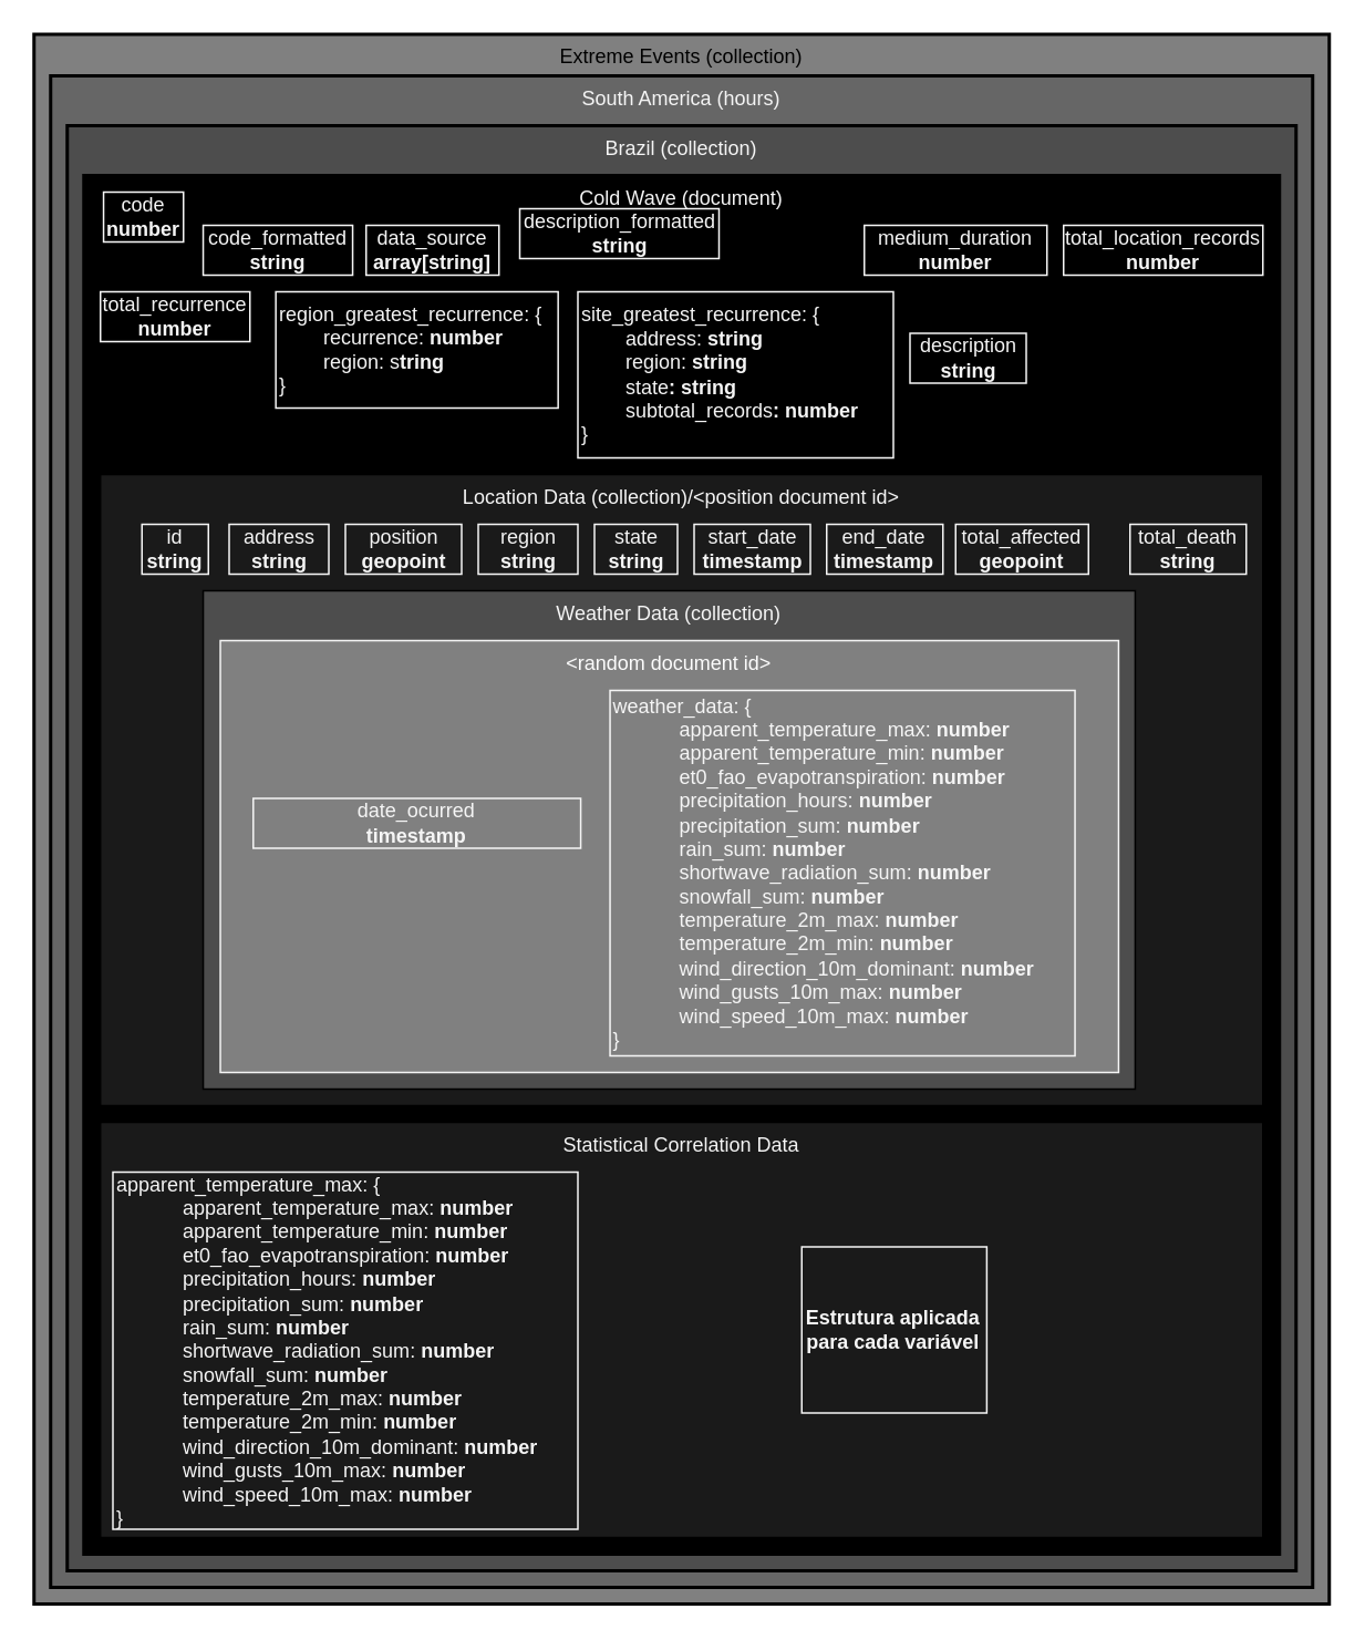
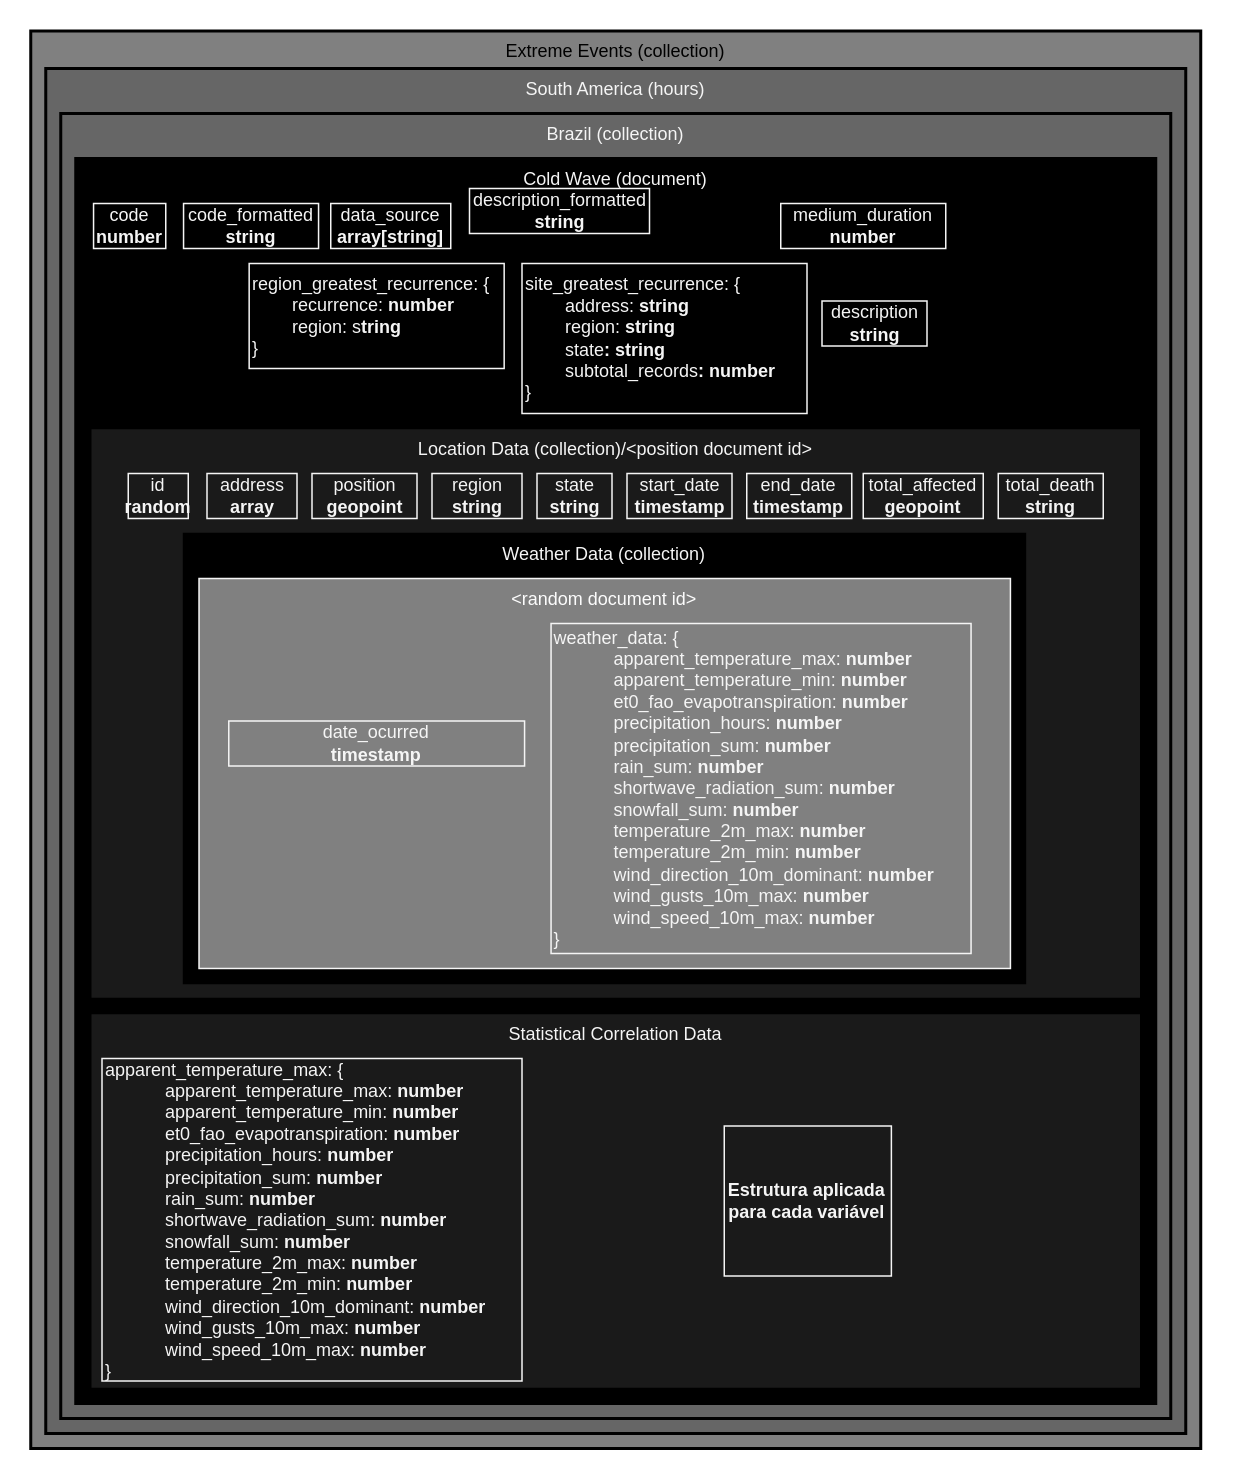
  <mxCell id="0" />
  <mxCell id="1" parent="0" />
  <mxCell id="2" value="Extreme Events (collection)" style="whiteSpace=wrap;strokeWidth=2;verticalAlign=top;fillColor=#808080;" parent="1" vertex="1"><mxGeometry x="20" y="20" width="780" height="945" as="geometry" /></mxCell>
  <mxCell id="3" value="South America (hours)" style="whiteSpace=wrap;strokeWidth=2;verticalAlign=top;fillColor=#666666;fontColor=#F5F5F5;" parent="1" vertex="1"><mxGeometry x="30" y="45" width="760" height="910" as="geometry" /></mxCell>
- <mxCell id="4" value="Brazil (collection)" style="whiteSpace=wrap;strokeWidth=2;verticalAlign=top;fillColor=#4D4D4D;fontColor=#F5F5F5;" vertex="1" parent="1"><mxGeometry x="40" y="75" width="740" height="870" as="geometry" /></mxCell>
+ <mxCell id="4" value="Brazil (collection)" style="whiteSpace=wrap;strokeWidth=2;verticalAlign=top;fillColor=#666666;fontColor=#F5F5F5;" vertex="1" parent="1"><mxGeometry x="40" y="75" width="740" height="870" as="geometry" /></mxCell>
  <mxCell id="5" value="Cold Wave (document)" style="whiteSpace=wrap;strokeWidth=2;verticalAlign=top;fillColor=#000000;fontColor=#F5F5F5;" vertex="1" parent="1"><mxGeometry x="50" y="105" width="720" height="830" as="geometry" /></mxCell>
- <mxCell id="6" value="code&lt;div&gt;&lt;b&gt;number&lt;/b&gt;&lt;/div&gt;" style="text;html=1;align=center;verticalAlign=middle;whiteSpace=wrap;rounded=0;strokeColor=#F5F5F5;fontColor=#F5F5F5;" vertex="1" parent="1"><mxGeometry x="61.87" y="115" width="48.13" height="30" as="geometry" /></mxCell>
+ <mxCell id="6" value="code&lt;div&gt;&lt;b&gt;number&lt;/b&gt;&lt;/div&gt;" style="text;html=1;align=center;verticalAlign=middle;whiteSpace=wrap;rounded=0;strokeColor=#F5F5F5;fontColor=#F5F5F5;" vertex="1" parent="1"><mxGeometry x="61.87" y="135" width="48.13" height="30" as="geometry" /></mxCell>
  <mxCell id="7" value="code_formatted&lt;div&gt;&lt;b&gt;string&lt;/b&gt;&lt;/div&gt;" style="text;html=1;align=center;verticalAlign=middle;whiteSpace=wrap;rounded=0;strokeColor=#F5F5F5;fontColor=#F5F5F5;" vertex="1" parent="1"><mxGeometry x="121.87" y="135" width="90" height="30" as="geometry" /></mxCell>
  <mxCell id="8" value="data_source&lt;div&gt;&lt;b&gt;array[string]&lt;/b&gt;&lt;/div&gt;" style="text;html=1;align=center;verticalAlign=middle;whiteSpace=wrap;rounded=0;strokeColor=#F5F5F5;fontColor=#F5F5F5;" vertex="1" parent="1"><mxGeometry x="220" y="135" width="80" height="30" as="geometry" /></mxCell>
  <mxCell id="9" value="description&lt;div&gt;&lt;b&gt;string&lt;/b&gt;&lt;/div&gt;" style="text;html=1;align=center;verticalAlign=middle;whiteSpace=wrap;rounded=0;strokeColor=#F5F5F5;fontColor=#F5F5F5;" vertex="1" parent="1"><mxGeometry x="547.5" y="200" width="70" height="30" as="geometry" /></mxCell>
  <mxCell id="10" value="description_formatted&lt;div&gt;&lt;b&gt;string&lt;/b&gt;&lt;/div&gt;" style="text;html=1;align=center;verticalAlign=middle;whiteSpace=wrap;rounded=0;strokeColor=#F5F5F5;fontColor=#F5F5F5;" vertex="1" parent="1"><mxGeometry x="312.5" y="125" width="120" height="30" as="geometry" /></mxCell>
  <mxCell id="11" value="medium_duration&lt;div&gt;&lt;b&gt;number&lt;/b&gt;&lt;/div&gt;" style="text;html=1;align=center;verticalAlign=middle;whiteSpace=wrap;rounded=0;strokeColor=#F5F5F5;fontColor=#F5F5F5;" vertex="1" parent="1"><mxGeometry x="520" y="135" width="110" height="30" as="geometry" /></mxCell>
- <mxCell id="12" value="total_location_records&lt;div&gt;&lt;b&gt;number&lt;/b&gt;&lt;/div&gt;" style="text;html=1;align=center;verticalAlign=middle;whiteSpace=wrap;rounded=0;strokeColor=#F5F5F5;fontColor=#F5F5F5;" vertex="1" parent="1"><mxGeometry x="640" y="135" width="120" height="30" as="geometry" /></mxCell>
- <mxCell id="13" value="&lt;div&gt;total_recurrence&lt;/div&gt;&lt;div&gt;&lt;b&gt;number&lt;/b&gt;&lt;/div&gt;" style="text;html=1;align=center;verticalAlign=middle;whiteSpace=wrap;rounded=0;strokeColor=#F5F5F5;fontColor=#F5F5F5;" vertex="1" parent="1"><mxGeometry x="60" y="175" width="90" height="30" as="geometry" /></mxCell>
  <mxCell id="14" value="region_greatest_recurrence: {&lt;div&gt;&lt;span style=&quot;white-space: pre;&quot;&gt;&#09;&lt;/span&gt;recurrence: &lt;b&gt;number&lt;/b&gt;&lt;/div&gt;&lt;div&gt;&lt;span style=&quot;white-space: pre;&quot;&gt;&#09;&lt;/span&gt;region: s&lt;b&gt;tring&lt;/b&gt;&lt;/div&gt;&lt;div&gt;&lt;span style=&quot;background-color: initial;&quot;&gt;}&lt;/span&gt;&lt;/div&gt;" style="text;html=1;align=left;verticalAlign=middle;whiteSpace=wrap;rounded=0;strokeColor=#F5F5F5;fontColor=#F5F5F5;" vertex="1" parent="1"><mxGeometry x="165.61" y="175" width="170" height="70" as="geometry" /></mxCell>
  <mxCell id="15" value="site_greatest_recurrence: {&lt;div&gt;&lt;span style=&quot;white-space: pre;&quot;&gt;&#09;&lt;/span&gt;address: &lt;b&gt;string&lt;/b&gt;&lt;/div&gt;&lt;div&gt;&lt;span style=&quot;white-space: pre;&quot;&gt;&#09;&lt;/span&gt;region: &lt;b&gt;string&lt;/b&gt;&lt;/div&gt;&lt;div&gt;&lt;span style=&quot;font-weight: bold; white-space: pre;&quot;&gt;&#09;&lt;/span&gt;state&lt;b&gt;: string&lt;br&gt;&lt;/b&gt;&lt;/div&gt;&lt;div&gt;&lt;span style=&quot;white-space: pre;&quot;&gt;&#09;&lt;/span&gt;subtotal_records&lt;b&gt;: number&lt;/b&gt;&lt;/div&gt;&lt;div&gt;&lt;span style=&quot;background-color: initial;&quot;&gt;}&lt;/span&gt;&lt;/div&gt;" style="text;html=1;align=left;verticalAlign=middle;whiteSpace=wrap;rounded=0;strokeColor=#F5F5F5;fontColor=#F5F5F5;" vertex="1" parent="1"><mxGeometry x="347.5" y="175" width="190" height="100" as="geometry" /></mxCell>
  <mxCell id="16" value="Location Data (collection)/&amp;lt;position document id&amp;gt;" style="rounded=0;whiteSpace=wrap;html=1;align=center;verticalAlign=top;fillColor=#1A1A1A;fontColor=#F5F5F5;" vertex="1" parent="1"><mxGeometry x="60" y="285" width="700" height="380" as="geometry" /></mxCell>
- <mxCell id="17" value="id&lt;div&gt;&lt;b&gt;string&lt;/b&gt;&lt;/div&gt;" style="text;html=1;align=center;verticalAlign=middle;whiteSpace=wrap;rounded=0;strokeColor=#F5F5F5;fontColor=#F5F5F5;" vertex="1" parent="1"><mxGeometry x="85" y="315" width="40" height="30" as="geometry" /></mxCell>
- <mxCell id="18" value="&lt;div&gt;address&lt;/div&gt;&lt;div&gt;&lt;b&gt;string&lt;/b&gt;&lt;/div&gt;" style="text;html=1;align=center;verticalAlign=middle;whiteSpace=wrap;rounded=0;strokeColor=#F5F5F5;fontColor=#F5F5F5;" vertex="1" parent="1"><mxGeometry x="137.5" y="315" width="60" height="30" as="geometry" /></mxCell>
+ <mxCell id="17" value="id&lt;div&gt;&lt;b&gt;random&lt;/b&gt;&lt;/div&gt;" style="text;html=1;align=center;verticalAlign=middle;whiteSpace=wrap;rounded=0;strokeColor=#F5F5F5;fontColor=#F5F5F5;" vertex="1" parent="1"><mxGeometry x="85" y="315" width="40" height="30" as="geometry" /></mxCell>
+ <mxCell id="18" value="&lt;div&gt;address&lt;/div&gt;&lt;div&gt;&lt;b&gt;array&lt;/b&gt;&lt;/div&gt;" style="text;html=1;align=center;verticalAlign=middle;whiteSpace=wrap;rounded=0;strokeColor=#F5F5F5;fontColor=#F5F5F5;" vertex="1" parent="1"><mxGeometry x="137.5" y="315" width="60" height="30" as="geometry" /></mxCell>
  <mxCell id="19" value="position&lt;div&gt;&lt;b&gt;geopoint&lt;/b&gt;&lt;/div&gt;" style="text;html=1;align=center;verticalAlign=middle;whiteSpace=wrap;rounded=0;strokeColor=#F5F5F5;fontColor=#F5F5F5;" vertex="1" parent="1"><mxGeometry x="207.5" y="315" width="70" height="30" as="geometry" /></mxCell>
  <mxCell id="20" value="region&lt;div&gt;&lt;b&gt;string&lt;/b&gt;&lt;/div&gt;" style="text;html=1;align=center;verticalAlign=middle;whiteSpace=wrap;rounded=0;strokeColor=#F5F5F5;fontColor=#F5F5F5;" vertex="1" parent="1"><mxGeometry x="287.5" y="315" width="60" height="30" as="geometry" /></mxCell>
  <mxCell id="21" value="state&lt;div&gt;&lt;b&gt;string&lt;/b&gt;&lt;/div&gt;" style="text;html=1;align=center;verticalAlign=middle;whiteSpace=wrap;rounded=0;strokeColor=#F5F5F5;fontColor=#F5F5F5;" vertex="1" parent="1"><mxGeometry x="357.5" y="315" width="50" height="30" as="geometry" /></mxCell>
  <mxCell id="22" value="start_date&lt;div&gt;&lt;b&gt;timestamp&lt;/b&gt;&lt;/div&gt;" style="text;html=1;align=center;verticalAlign=middle;whiteSpace=wrap;rounded=0;strokeColor=#F5F5F5;fontColor=#F5F5F5;" vertex="1" parent="1"><mxGeometry x="417.5" y="315" width="70" height="30" as="geometry" /></mxCell>
  <mxCell id="23" value="&lt;div&gt;end_date&lt;/div&gt;&lt;div&gt;&lt;b&gt;timestamp&lt;/b&gt;&lt;br&gt;&lt;/div&gt;" style="text;html=1;align=center;verticalAlign=middle;whiteSpace=wrap;rounded=0;strokeColor=#F5F5F5;fontColor=#F5F5F5;" vertex="1" parent="1"><mxGeometry x="497.34" y="315" width="70" height="30" as="geometry" /></mxCell>
  <mxCell id="24" value="total_affected&lt;div&gt;&lt;b&gt;geopoint&lt;/b&gt;&lt;/div&gt;" style="text;html=1;align=center;verticalAlign=middle;whiteSpace=wrap;rounded=0;strokeColor=#F5F5F5;fontColor=#F5F5F5;" vertex="1" parent="1"><mxGeometry x="575" y="315" width="80" height="30" as="geometry" /></mxCell>
- <mxCell id="25" value="total_death&lt;div&gt;&lt;b&gt;string&lt;/b&gt;&lt;/div&gt;" style="text;html=1;align=center;verticalAlign=middle;whiteSpace=wrap;rounded=0;strokeColor=#F5F5F5;fontColor=#F5F5F5;" vertex="1" parent="1"><mxGeometry x="680" y="315" width="70" height="30" as="geometry" /></mxCell>
- <mxCell id="26" value="Weather Data (collection)" style="rounded=0;whiteSpace=wrap;html=1;verticalAlign=top;fillColor=#4d4d4d;fontColor=#F5F5F5;" vertex="1" parent="1"><mxGeometry x="121.87" y="355" width="561.25" height="300" as="geometry" /></mxCell>
+ <mxCell id="25" value="total_death&lt;div&gt;&lt;b&gt;string&lt;/b&gt;&lt;/div&gt;" style="text;html=1;align=center;verticalAlign=middle;whiteSpace=wrap;rounded=0;strokeColor=#F5F5F5;fontColor=#F5F5F5;" vertex="1" parent="1"><mxGeometry x="665" y="315" width="70" height="30" as="geometry" /></mxCell>
+ <mxCell id="26" value="Weather Data (collection)" style="rounded=0;whiteSpace=wrap;html=1;verticalAlign=top;fillColor=#000000;fontColor=#F5F5F5;" vertex="1" parent="1"><mxGeometry x="121.87" y="355" width="561.25" height="300" as="geometry" /></mxCell>
  <mxCell id="27" value="&amp;lt;random document id&amp;gt;" style="rounded=0;whiteSpace=wrap;html=1;verticalAlign=top;fillColor=#808080;fontColor=#FCFCFC;strokeColor=#F5F5F5;" vertex="1" parent="1"><mxGeometry x="132.18" y="385" width="540.94" height="260" as="geometry" /></mxCell>
  <mxCell id="28" value="date_ocurred&lt;div&gt;&lt;b&gt;timestamp&lt;/b&gt;&lt;/div&gt;" style="text;html=1;align=center;verticalAlign=middle;whiteSpace=wrap;rounded=0;strokeColor=#F5F5F5;fontColor=#F5F5F5;" vertex="1" parent="1"><mxGeometry x="152.02" y="480" width="197.19" height="30" as="geometry" /></mxCell>
  <mxCell id="29" value="weather_data: {&lt;blockquote style=&quot;margin: 0 0 0 40px; border: none; padding: 0px;&quot;&gt;&lt;div&gt;apparent_temperature_max: &lt;b&gt;number&lt;/b&gt;&lt;/div&gt;&lt;div&gt;apparent_temperature_min&lt;span style=&quot;background-color: initial;&quot;&gt;:&lt;/span&gt;&lt;span style=&quot;background-color: initial;&quot;&gt;&amp;nbsp;&lt;/span&gt;&lt;b style=&quot;background-color: initial;&quot;&gt;number&lt;/b&gt;&lt;/div&gt;&lt;div&gt;et0_fao_evapotranspiration&lt;span style=&quot;background-color: initial;&quot;&gt;:&lt;/span&gt;&lt;span style=&quot;background-color: initial;&quot;&gt;&amp;nbsp;&lt;/span&gt;&lt;b style=&quot;background-color: initial;&quot;&gt;number&lt;/b&gt;&lt;/div&gt;&lt;div&gt;precipitation_hours&lt;span style=&quot;background-color: initial;&quot;&gt;:&lt;/span&gt;&lt;span style=&quot;background-color: initial;&quot;&gt;&amp;nbsp;&lt;/span&gt;&lt;b style=&quot;background-color: initial;&quot;&gt;number&lt;/b&gt;&lt;/div&gt;&lt;div&gt;precipitation_sum&lt;span style=&quot;background-color: initial;&quot;&gt;:&lt;/span&gt;&lt;span style=&quot;background-color: initial;&quot;&gt;&amp;nbsp;&lt;/span&gt;&lt;b style=&quot;background-color: initial;&quot;&gt;number&lt;/b&gt;&lt;/div&gt;&lt;div&gt;rain_sum&lt;span style=&quot;background-color: initial;&quot;&gt;:&lt;/span&gt;&lt;span style=&quot;background-color: initial;&quot;&gt;&amp;nbsp;&lt;/span&gt;&lt;b style=&quot;background-color: initial;&quot;&gt;number&lt;/b&gt;&lt;/div&gt;&lt;div&gt;shortwave_radiation_sum&lt;span style=&quot;background-color: initial;&quot;&gt;:&lt;/span&gt;&lt;span style=&quot;background-color: initial;&quot;&gt;&amp;nbsp;&lt;/span&gt;&lt;b style=&quot;background-color: initial;&quot;&gt;number&lt;/b&gt;&lt;/div&gt;&lt;div&gt;snowfall_sum&lt;span style=&quot;background-color: initial;&quot;&gt;:&lt;/span&gt;&lt;span style=&quot;background-color: initial;&quot;&gt;&amp;nbsp;&lt;/span&gt;&lt;b style=&quot;background-color: initial;&quot;&gt;number&lt;/b&gt;&lt;/div&gt;&lt;div&gt;temperature_2m_max&lt;span style=&quot;background-color: initial;&quot;&gt;:&lt;/span&gt;&lt;span style=&quot;background-color: initial;&quot;&gt;&amp;nbsp;&lt;/span&gt;&lt;b style=&quot;background-color: initial;&quot;&gt;number&lt;/b&gt;&lt;/div&gt;&lt;div&gt;temperature_2m_min&lt;span style=&quot;background-color: initial;&quot;&gt;:&lt;/span&gt;&lt;span style=&quot;background-color: initial;&quot;&gt;&amp;nbsp;&lt;/span&gt;&lt;b style=&quot;background-color: initial;&quot;&gt;number&lt;/b&gt;&lt;/div&gt;&lt;div&gt;wind_direction_10m_dominant&lt;span style=&quot;background-color: initial;&quot;&gt;:&lt;/span&gt;&lt;span style=&quot;background-color: initial;&quot;&gt;&amp;nbsp;&lt;/span&gt;&lt;b style=&quot;background-color: initial;&quot;&gt;number&lt;/b&gt;&lt;/div&gt;&lt;div&gt;wind_gusts_10m_max&lt;span style=&quot;background-color: initial;&quot;&gt;:&lt;/span&gt;&lt;span style=&quot;background-color: initial;&quot;&gt;&amp;nbsp;&lt;/span&gt;&lt;b style=&quot;background-color: initial;&quot;&gt;number&lt;/b&gt;&lt;/div&gt;&lt;div&gt;wind_speed_10m_max:&amp;nbsp;&lt;b&gt;number&lt;/b&gt;&lt;/div&gt;&lt;/blockquote&gt;&lt;div&gt;&lt;div&gt;}&lt;/div&gt;&lt;/div&gt;" style="text;html=1;align=left;verticalAlign=middle;whiteSpace=wrap;rounded=0;strokeColor=#F5F5F5;fontColor=#F5F5F5;" vertex="1" parent="1"><mxGeometry x="366.87" y="415" width="280" height="220" as="geometry" /></mxCell>
  <mxCell id="30" value="Statistical Correlation Data" style="rounded=0;whiteSpace=wrap;html=1;verticalAlign=top;fillColor=#1A1A1A;fontColor=#F5F5F5;" vertex="1" parent="1"><mxGeometry x="60" y="675" width="700" height="250" as="geometry" /></mxCell>
  <mxCell id="31" value="apparent_temperature_max: {&lt;blockquote style=&quot;margin: 0 0 0 40px; border: none; padding: 0px;&quot;&gt;&lt;div&gt;apparent_temperature_max: &lt;b&gt;number&lt;/b&gt;&lt;/div&gt;&lt;div&gt;apparent_temperature_min&lt;span style=&quot;background-color: initial;&quot;&gt;:&lt;/span&gt;&lt;span style=&quot;background-color: initial;&quot;&gt;&amp;nbsp;&lt;/span&gt;&lt;b style=&quot;background-color: initial;&quot;&gt;number&lt;/b&gt;&lt;/div&gt;&lt;div&gt;et0_fao_evapotranspiration&lt;span style=&quot;background-color: initial;&quot;&gt;:&lt;/span&gt;&lt;span style=&quot;background-color: initial;&quot;&gt;&amp;nbsp;&lt;/span&gt;&lt;b style=&quot;background-color: initial;&quot;&gt;number&lt;/b&gt;&lt;/div&gt;&lt;div&gt;precipitation_hours&lt;span style=&quot;background-color: initial;&quot;&gt;:&lt;/span&gt;&lt;span style=&quot;background-color: initial;&quot;&gt;&amp;nbsp;&lt;/span&gt;&lt;b style=&quot;background-color: initial;&quot;&gt;number&lt;/b&gt;&lt;/div&gt;&lt;div&gt;precipitation_sum&lt;span style=&quot;background-color: initial;&quot;&gt;:&lt;/span&gt;&lt;span style=&quot;background-color: initial;&quot;&gt;&amp;nbsp;&lt;/span&gt;&lt;b style=&quot;background-color: initial;&quot;&gt;number&lt;/b&gt;&lt;/div&gt;&lt;div&gt;rain_sum&lt;span style=&quot;background-color: initial;&quot;&gt;:&lt;/span&gt;&lt;span style=&quot;background-color: initial;&quot;&gt;&amp;nbsp;&lt;/span&gt;&lt;b style=&quot;background-color: initial;&quot;&gt;number&lt;/b&gt;&lt;/div&gt;&lt;div&gt;shortwave_radiation_sum&lt;span style=&quot;background-color: initial;&quot;&gt;:&lt;/span&gt;&lt;span style=&quot;background-color: initial;&quot;&gt;&amp;nbsp;&lt;/span&gt;&lt;b style=&quot;background-color: initial;&quot;&gt;number&lt;/b&gt;&lt;/div&gt;&lt;div&gt;snowfall_sum&lt;span style=&quot;background-color: initial;&quot;&gt;:&lt;/span&gt;&lt;span style=&quot;background-color: initial;&quot;&gt;&amp;nbsp;&lt;/span&gt;&lt;b style=&quot;background-color: initial;&quot;&gt;number&lt;/b&gt;&lt;/div&gt;&lt;div&gt;temperature_2m_max&lt;span style=&quot;background-color: initial;&quot;&gt;:&lt;/span&gt;&lt;span style=&quot;background-color: initial;&quot;&gt;&amp;nbsp;&lt;/span&gt;&lt;b style=&quot;background-color: initial;&quot;&gt;number&lt;/b&gt;&lt;/div&gt;&lt;div&gt;temperature_2m_min&lt;span style=&quot;background-color: initial;&quot;&gt;:&lt;/span&gt;&lt;span style=&quot;background-color: initial;&quot;&gt;&amp;nbsp;&lt;/span&gt;&lt;b style=&quot;background-color: initial;&quot;&gt;number&lt;/b&gt;&lt;/div&gt;&lt;div&gt;wind_direction_10m_dominant&lt;span style=&quot;background-color: initial;&quot;&gt;:&lt;/span&gt;&lt;span style=&quot;background-color: initial;&quot;&gt;&amp;nbsp;&lt;/span&gt;&lt;b style=&quot;background-color: initial;&quot;&gt;number&lt;/b&gt;&lt;/div&gt;&lt;div&gt;wind_gusts_10m_max&lt;span style=&quot;background-color: initial;&quot;&gt;:&lt;/span&gt;&lt;span style=&quot;background-color: initial;&quot;&gt;&amp;nbsp;&lt;/span&gt;&lt;b style=&quot;background-color: initial;&quot;&gt;number&lt;/b&gt;&lt;/div&gt;&lt;div&gt;wind_speed_10m_max:&amp;nbsp;&lt;b&gt;number&lt;/b&gt;&lt;/div&gt;&lt;/blockquote&gt;&lt;div&gt;&lt;div&gt;}&lt;/div&gt;&lt;/div&gt;" style="text;html=1;align=left;verticalAlign=middle;whiteSpace=wrap;rounded=0;strokeColor=#F5F5F5;fontColor=#F5F5F5;" vertex="1" parent="1"><mxGeometry x="67.5" y="705" width="280" height="215" as="geometry" /></mxCell>
  <mxCell id="32" value="&lt;br&gt;&lt;div&gt;&lt;b&gt;Estrutura aplicada para cada variável&lt;/b&gt;&lt;/div&gt;&lt;div&gt;&lt;br&gt;&lt;/div&gt;" style="text;html=1;align=center;verticalAlign=middle;whiteSpace=wrap;rounded=0;strokeColor=#F5F5F5;fontColor=#F5F5F5;" vertex="1" parent="1"><mxGeometry x="482.34" y="750" width="111.41" height="100" as="geometry" /></mxCell>
